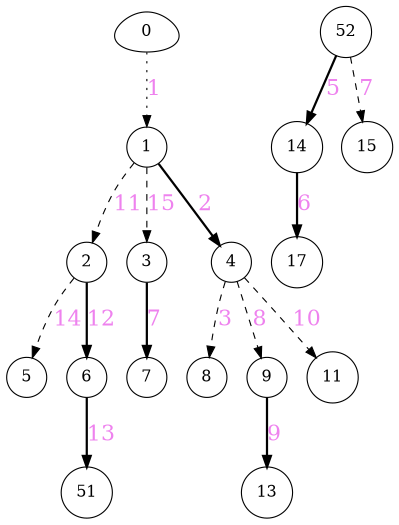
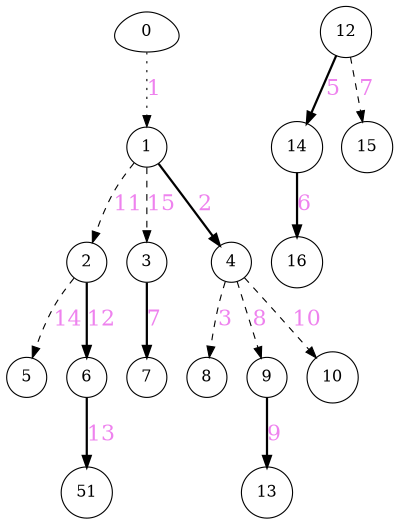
  digraph {
    node [shape=circle]
    edge [fontcolor=violet fontsize=20 style=dashed]
    n1 [label=0 shape=egg]
    n2 [label=1]
    n3 [label=2]
    n4 [label=3]
    n5 [label=4]
    n6 [label=5]
    n7 [label=6]
    n8 [label=7]
    n9 [label=8]
    n10 [label=9]
-   n11 [label=11]
+   n11 [label=10]
    n12 [label=51]
    n13 [label=13]
-   n14 [label=52]
+   n14 [label=12]
    n15 [label=14]
    n16 [label=15]
-   n17 [label=17]
+   n17 [label=16]
    n1 -> n2 [label=1 style=dotted]
    n2 -> n3 [label=11]
    n2 -> n4 [label=15]
    n2 -> n5 [label=2 style=bold]
    n3 -> n6 [label=14]
    n3 -> n7 [label=12 style=bold]
    n4 -> n8 [label=7 style=bold]
    n5 -> n9 [label=3]
    n5 -> n10 [label=8]
    n5 -> n11 [label=10]
    n7 -> n12 [label=13 style=bold]
    n10 -> n13 [label=9 style=bold]
    n14 -> n15 [label=5 style=bold]
    n14 -> n16 [label=7]
    n15 -> n17 [label=6 style=bold]
  }
